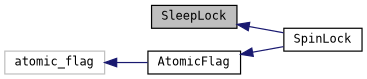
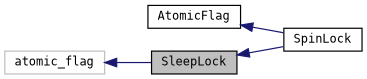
  digraph {
    fontname="DejaVu Sans Mono"
    rankdir=LR
    node [color=black fillcolor=white fontname="DejaVu Sans Mono" fontsize=10 shape=record style=filled]
    edge [color=midnightblue dir=back fontname="DejaVu Sans Mono" fontsize=10 labelfontname=Helvetica labelfontsize=10 style=solid]
    n1 [fillcolor=grey75 fontcolor=black height=0.2 label=SleepLock width=0.4]
    n2 [height=0.2 label=SpinLock width=0.4]
    n3 [height=0.2 label=AtomicFlag width=0.4]
    n4 [color=grey75 height=0.2 label=atomic_flag width=0.4]
    n1 -> n2
    n3 -> n2
-   n4 -> n3
+   n4 -> n1
  }
